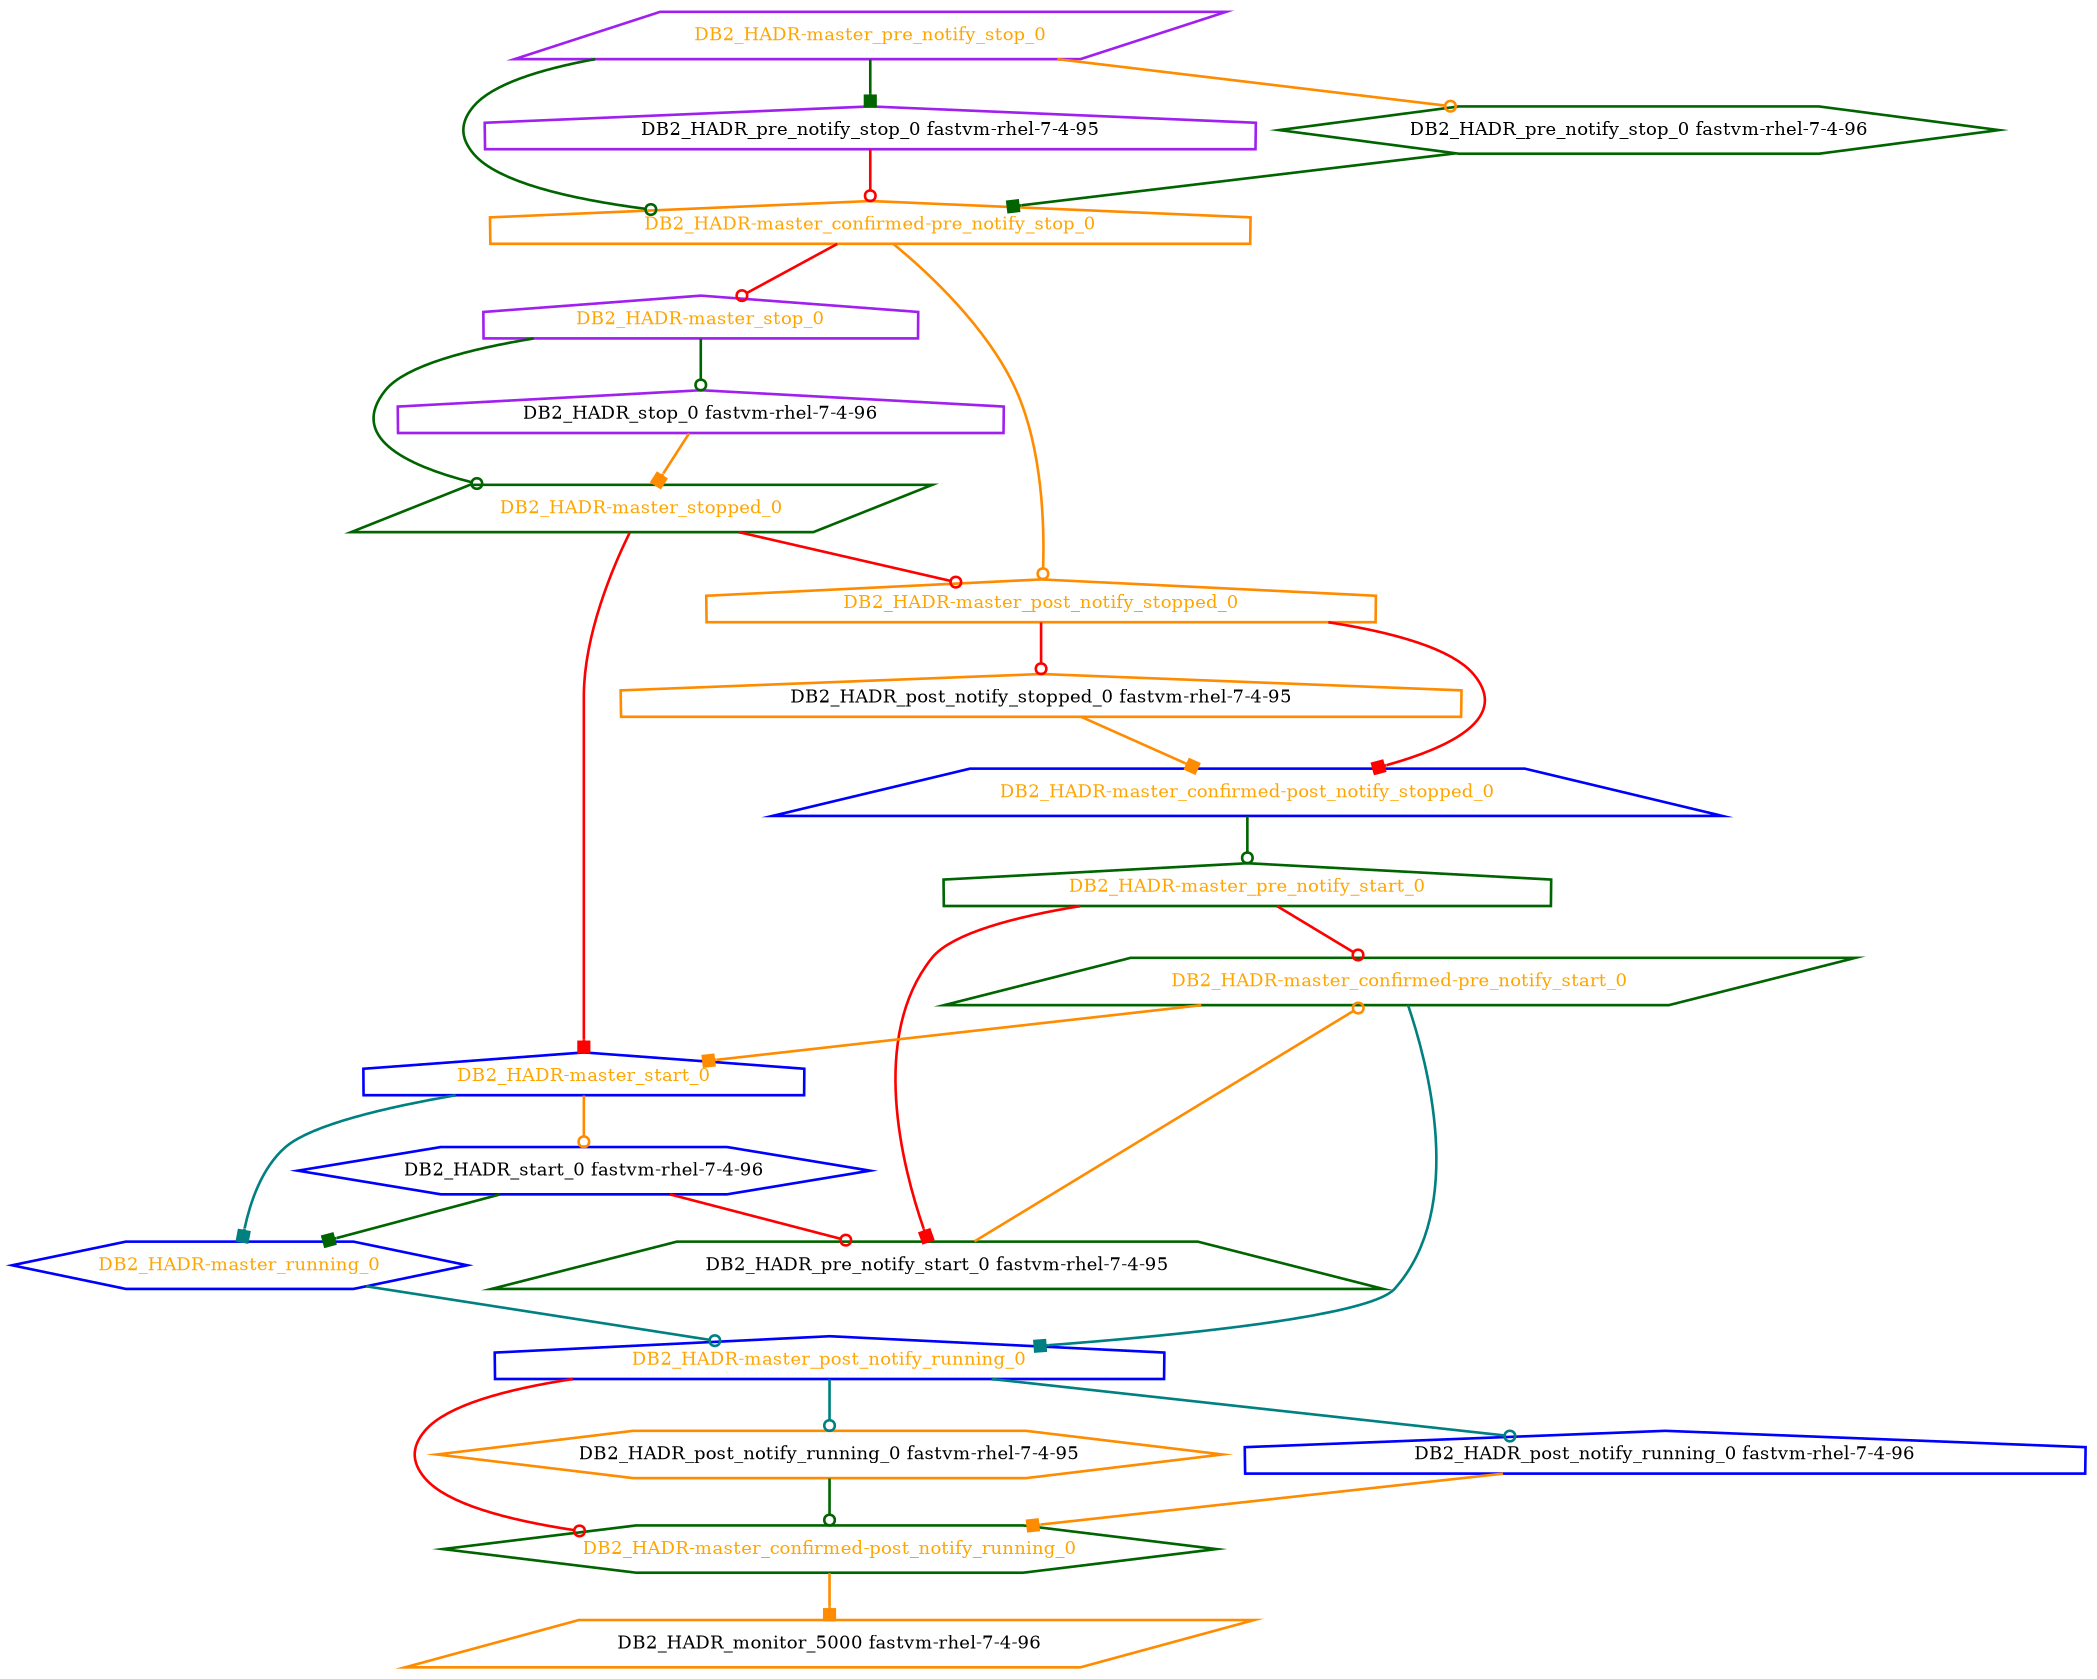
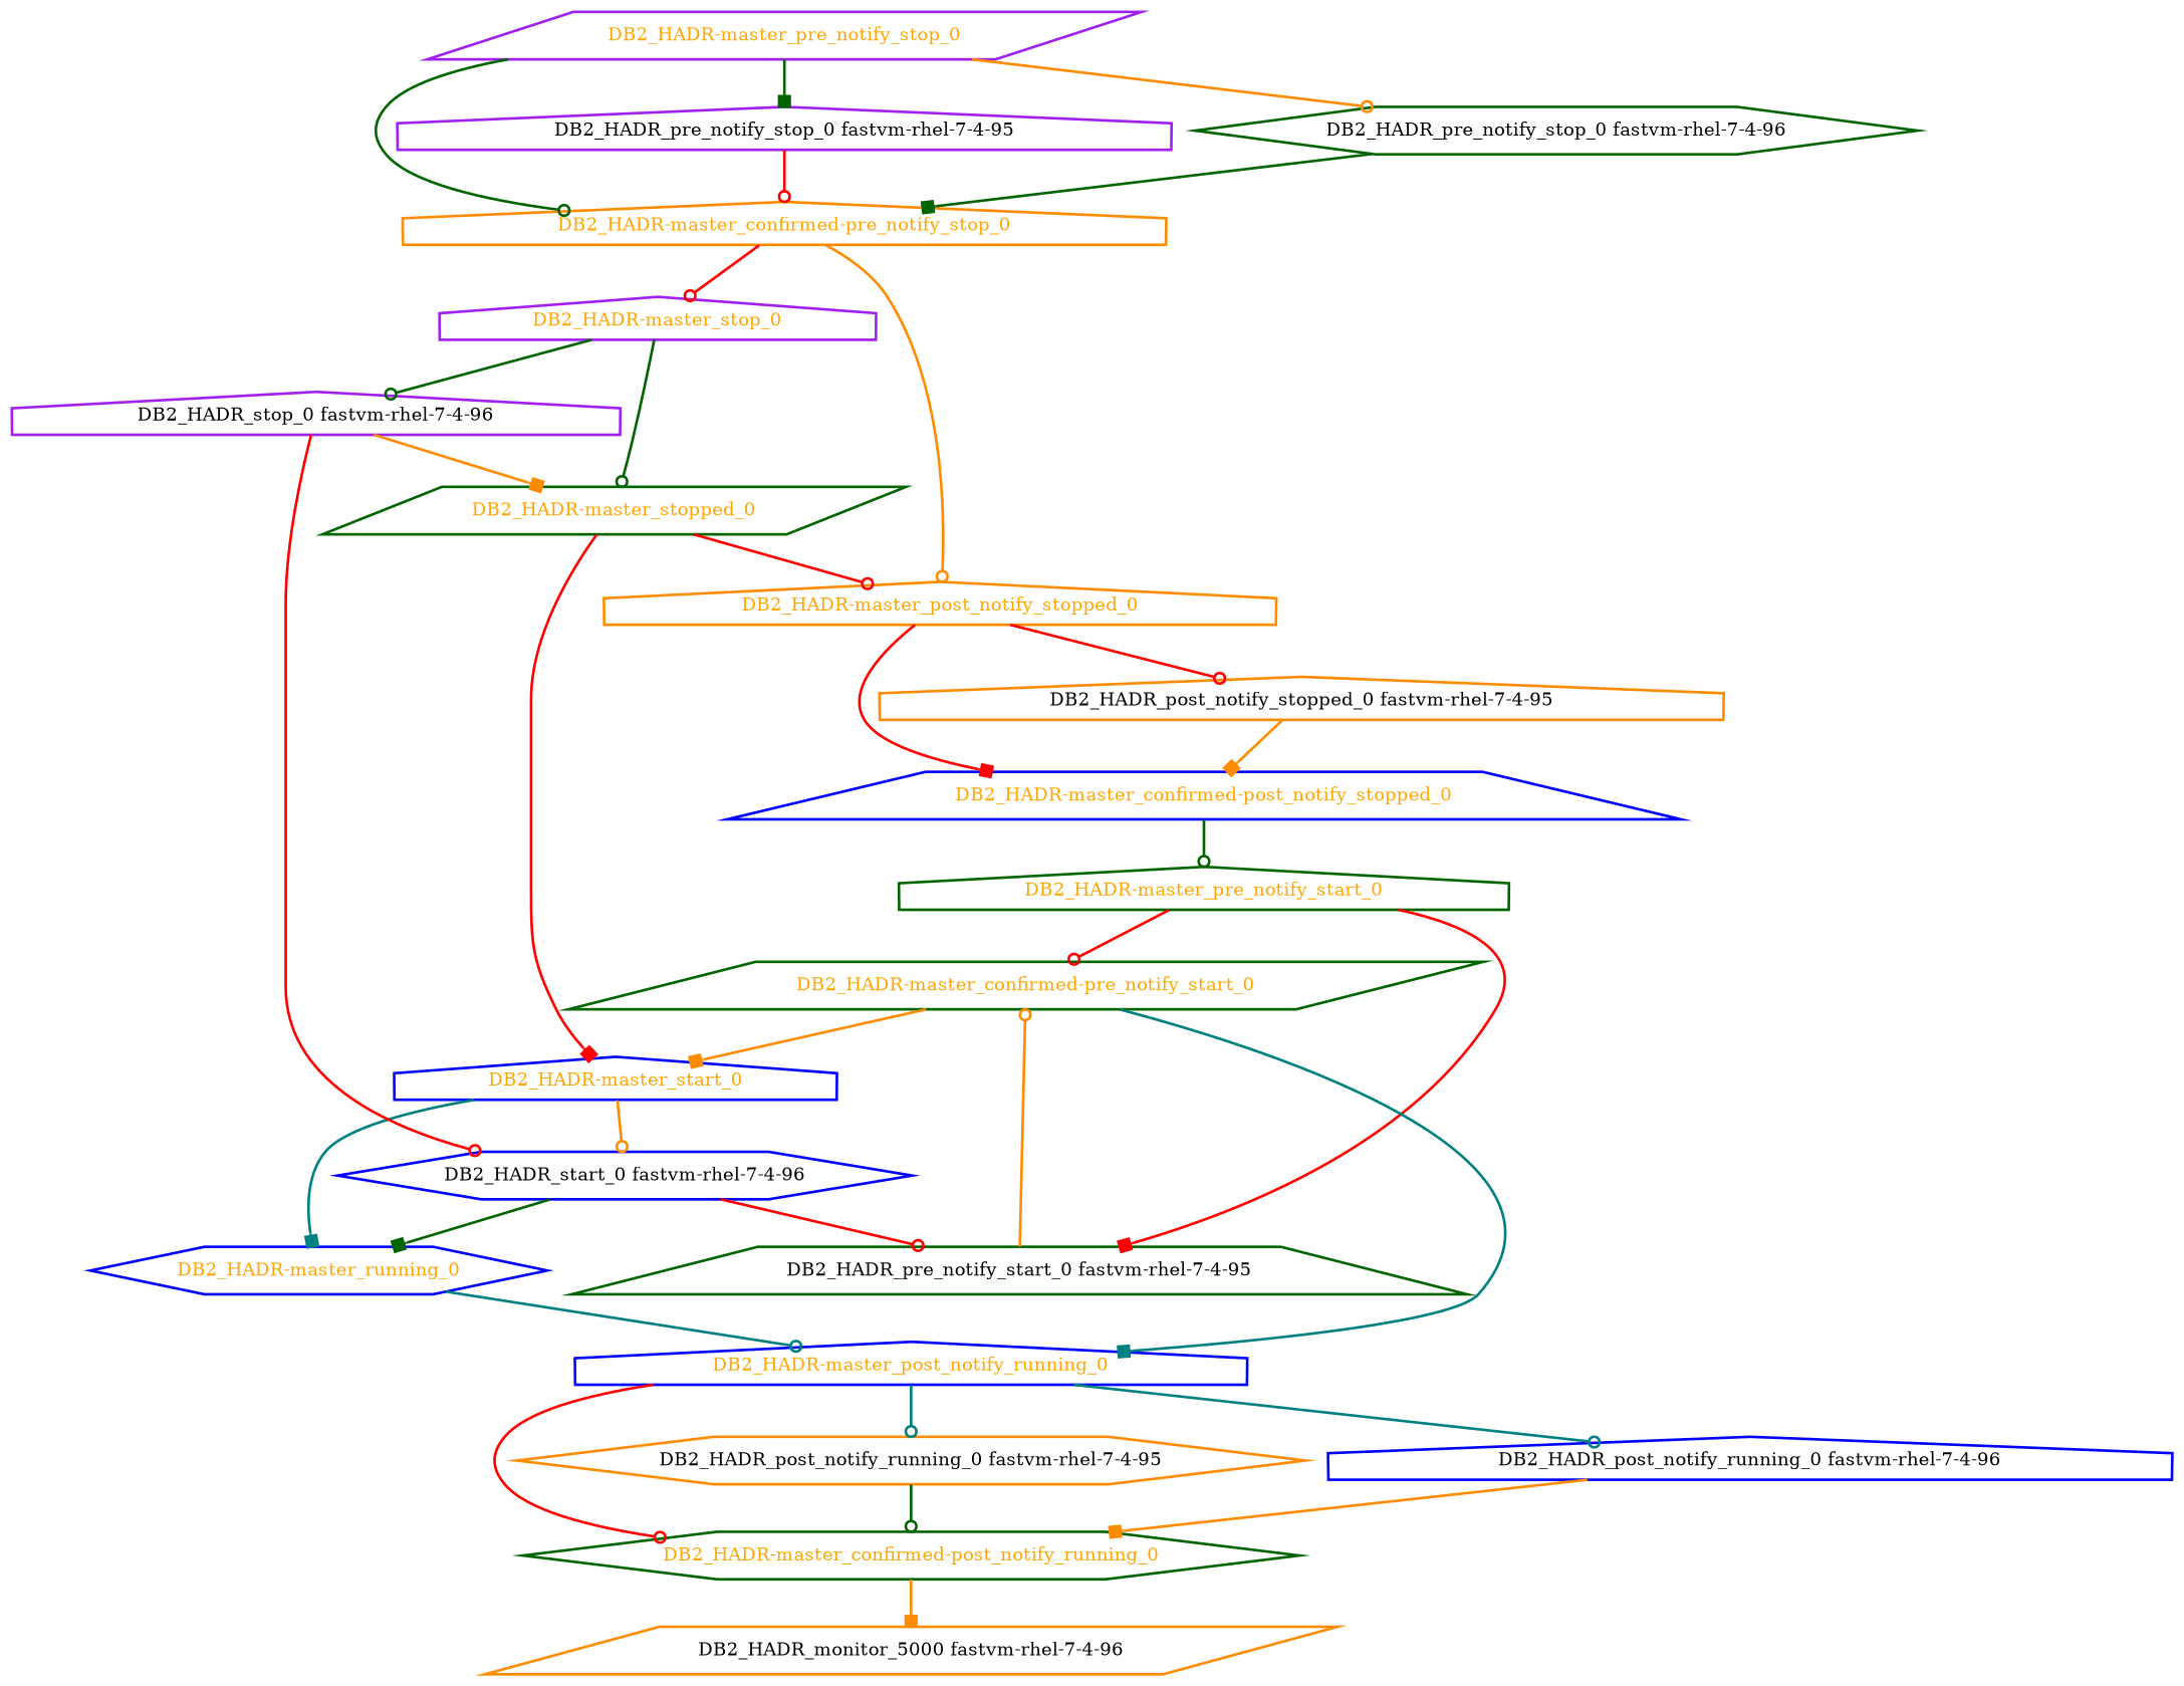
  digraph {
    node [color=darkgreen fontcolor=orange shape=house style=bold]
    edge [arrowhead=odot color=red style=bold]
    "DB2_HADR-master_confirmed-post_notify_running_0" [shape=hexagon]
    "DB2_HADR_monitor_5000 fastvm-rhel-7-4-96" [color=darkorange fontcolor=black shape=parallelogram]
    "DB2_HADR-master_confirmed-post_notify_stopped_0" [color=blue shape=trapezium]
    "DB2_HADR-master_pre_notify_start_0"
    "DB2_HADR-master_confirmed-pre_notify_start_0" [shape=parallelogram]
    "DB2_HADR_pre_notify_start_0 fastvm-rhel-7-4-95" [fontcolor=black shape=trapezium]
    "DB2_HADR-master_post_notify_running_0" [color=blue]
    "DB2_HADR-master_start_0" [color=blue]
    "DB2_HADR_post_notify_running_0 fastvm-rhel-7-4-95" [color=darkorange fontcolor=black shape=hexagon]
    "DB2_HADR_post_notify_running_0 fastvm-rhel-7-4-96" [color=blue fontcolor=black]
    "DB2_HADR-master_running_0" [color=blue shape=hexagon]
    "DB2_HADR_start_0 fastvm-rhel-7-4-96" [color=blue fontcolor=black shape=hexagon]
    "DB2_HADR-master_confirmed-pre_notify_stop_0" [color=darkorange]
    "DB2_HADR-master_post_notify_stopped_0" [color=darkorange]
    "DB2_HADR-master_stop_0" [color=purple]
    "DB2_HADR_post_notify_stopped_0 fastvm-rhel-7-4-95" [color=darkorange fontcolor=black]
    "DB2_HADR-master_stopped_0" [shape=parallelogram]
    "DB2_HADR_stop_0 fastvm-rhel-7-4-96" [color=purple fontcolor=black]
    "DB2_HADR-master_pre_notify_stop_0" [color=purple shape=parallelogram]
    "DB2_HADR_pre_notify_stop_0 fastvm-rhel-7-4-95" [color=purple fontcolor=black]
    "DB2_HADR_pre_notify_stop_0 fastvm-rhel-7-4-96" [fontcolor=black shape=hexagon]
    "DB2_HADR-master_confirmed-post_notify_running_0" -> "DB2_HADR_monitor_5000 fastvm-rhel-7-4-96" [arrowhead=box color=darkorange]
    "DB2_HADR-master_confirmed-post_notify_stopped_0" -> "DB2_HADR-master_pre_notify_start_0" [color=darkgreen]
    "DB2_HADR-master_pre_notify_start_0" -> "DB2_HADR-master_confirmed-pre_notify_start_0"
    "DB2_HADR-master_pre_notify_start_0" -> "DB2_HADR_pre_notify_start_0 fastvm-rhel-7-4-95" [arrowhead=box]
    "DB2_HADR-master_confirmed-pre_notify_start_0" -> "DB2_HADR-master_post_notify_running_0" [arrowhead=box color=teal]
    "DB2_HADR-master_confirmed-pre_notify_start_0" -> "DB2_HADR-master_start_0" [arrowhead=box color=darkorange]
    "DB2_HADR_pre_notify_start_0 fastvm-rhel-7-4-95" -> "DB2_HADR-master_confirmed-pre_notify_start_0" [color=darkorange]
    "DB2_HADR-master_post_notify_running_0" -> "DB2_HADR-master_confirmed-post_notify_running_0"
    "DB2_HADR-master_post_notify_running_0" -> "DB2_HADR_post_notify_running_0 fastvm-rhel-7-4-95" [color=teal]
    "DB2_HADR-master_post_notify_running_0" -> "DB2_HADR_post_notify_running_0 fastvm-rhel-7-4-96" [color=teal]
    "DB2_HADR-master_start_0" -> "DB2_HADR-master_running_0" [arrowhead=box color=teal]
    "DB2_HADR-master_start_0" -> "DB2_HADR_start_0 fastvm-rhel-7-4-96" [color=darkorange]
    "DB2_HADR_post_notify_running_0 fastvm-rhel-7-4-95" -> "DB2_HADR-master_confirmed-post_notify_running_0" [color=darkgreen]
    "DB2_HADR_post_notify_running_0 fastvm-rhel-7-4-96" -> "DB2_HADR-master_confirmed-post_notify_running_0" [arrowhead=box color=darkorange]
    "DB2_HADR-master_running_0" -> "DB2_HADR-master_post_notify_running_0" [color=teal]
    "DB2_HADR_start_0 fastvm-rhel-7-4-96" -> "DB2_HADR_pre_notify_start_0 fastvm-rhel-7-4-95"
    "DB2_HADR_start_0 fastvm-rhel-7-4-96" -> "DB2_HADR-master_running_0" [arrowhead=box color=darkgreen]
    "DB2_HADR-master_confirmed-pre_notify_stop_0" -> "DB2_HADR-master_post_notify_stopped_0" [color=darkorange]
    "DB2_HADR-master_confirmed-pre_notify_stop_0" -> "DB2_HADR-master_stop_0"
    "DB2_HADR-master_post_notify_stopped_0" -> "DB2_HADR-master_confirmed-post_notify_stopped_0" [arrowhead=box]
    "DB2_HADR-master_post_notify_stopped_0" -> "DB2_HADR_post_notify_stopped_0 fastvm-rhel-7-4-95"
    "DB2_HADR-master_stop_0" -> "DB2_HADR-master_stopped_0" [color=darkgreen]
    "DB2_HADR-master_stop_0" -> "DB2_HADR_stop_0 fastvm-rhel-7-4-96" [color=darkgreen]
    "DB2_HADR_post_notify_stopped_0 fastvm-rhel-7-4-95" -> "DB2_HADR-master_confirmed-post_notify_stopped_0" [arrowhead=box color=darkorange]
    "DB2_HADR-master_stopped_0" -> "DB2_HADR-master_start_0" [arrowhead=box]
    "DB2_HADR-master_stopped_0" -> "DB2_HADR-master_post_notify_stopped_0"
+   "DB2_HADR_stop_0 fastvm-rhel-7-4-96" -> "DB2_HADR_start_0 fastvm-rhel-7-4-96"
    "DB2_HADR_stop_0 fastvm-rhel-7-4-96" -> "DB2_HADR-master_stopped_0" [arrowhead=box color=darkorange]
    "DB2_HADR-master_pre_notify_stop_0" -> "DB2_HADR-master_confirmed-pre_notify_stop_0" [color=darkgreen]
    "DB2_HADR-master_pre_notify_stop_0" -> "DB2_HADR_pre_notify_stop_0 fastvm-rhel-7-4-95" [arrowhead=box color=darkgreen]
    "DB2_HADR-master_pre_notify_stop_0" -> "DB2_HADR_pre_notify_stop_0 fastvm-rhel-7-4-96" [color=darkorange]
    "DB2_HADR_pre_notify_stop_0 fastvm-rhel-7-4-95" -> "DB2_HADR-master_confirmed-pre_notify_stop_0"
    "DB2_HADR_pre_notify_stop_0 fastvm-rhel-7-4-96" -> "DB2_HADR-master_confirmed-pre_notify_stop_0" [arrowhead=box color=darkgreen]
  }
